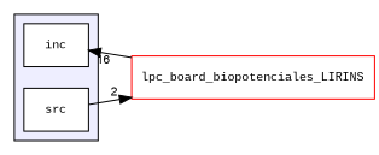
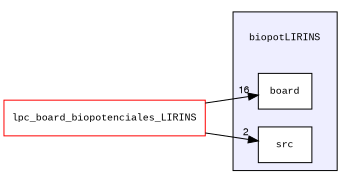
  digraph {
    compound=true
    fontname="Liberation Mono"
    rankdir=LR
    node [fontname="Liberation Mono" fontsize=10 shape=box color=black fillcolor=white style=filled]
    edge [fontname="Liberation Mono" labeldistance=1.5 labelfontname=FreeSans labelfontsize=10]
-   n2 [label=inc]
+   n1 [label=biopotLIRINS shape=plaintext color="" fillcolor="" style=""]
+   n2 [label=board]
    n3 [label=src]
    n4 [color=red label=lpc_board_biopotenciales_LIRINS]
    subgraph cluster_1 {
      bgcolor="#eeeeff"
      pencolor=black
+     n1
      n2
      n3
    }
-   n3 -> n4 [headlabel=2]
+   n4 -> n3 [headlabel=2]
    n4 -> n2 [headlabel=16]
  }
